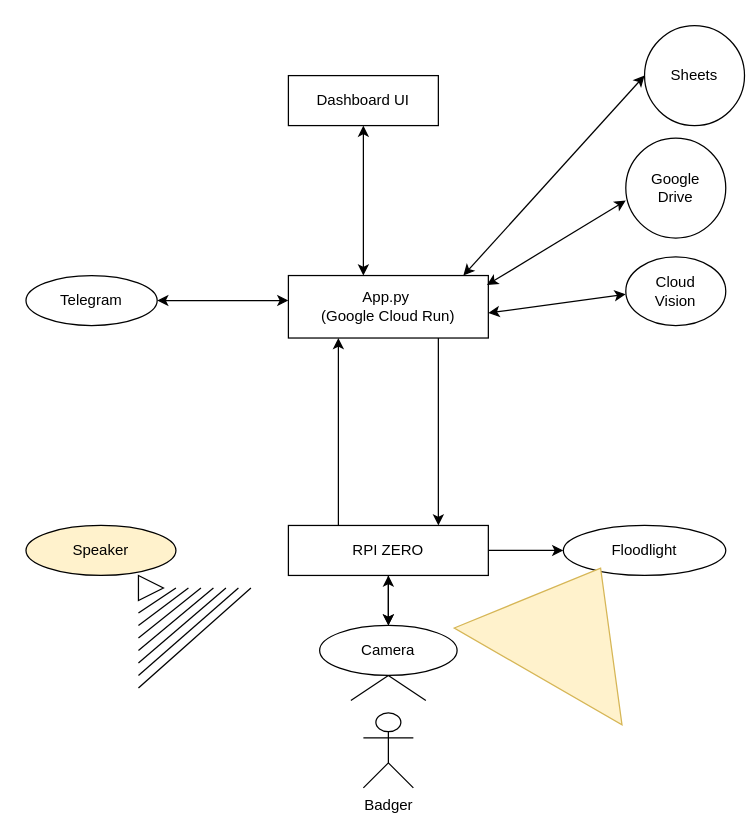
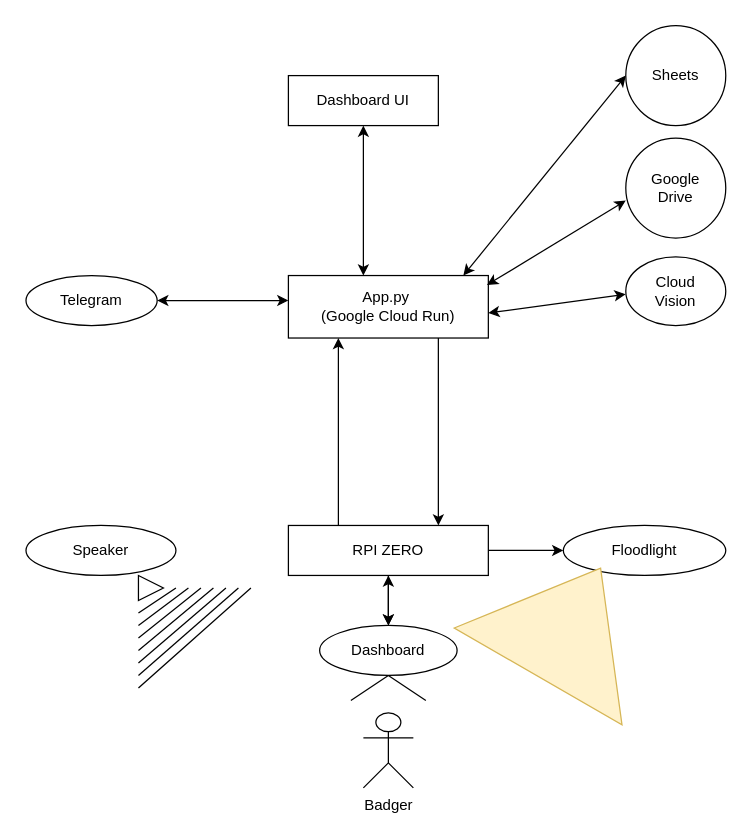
  <mxCell id="0" />
  <mxCell id="1" parent="0" />
  <mxCell id="2" style="edgeStyle=orthogonalEdgeStyle;rounded=0;orthogonalLoop=1;jettySize=auto;html=1;entryX=0;entryY=0.5;entryDx=0;entryDy=0;" edge="1" parent="1" source="5" target="14"><mxGeometry relative="1" as="geometry" /></mxCell>
  <mxCell id="3" style="edgeStyle=orthogonalEdgeStyle;rounded=0;orthogonalLoop=1;jettySize=auto;html=1;" edge="1" parent="1" source="5" target="6"><mxGeometry relative="1" as="geometry" /></mxCell>
  <mxCell id="4" style="edgeStyle=orthogonalEdgeStyle;rounded=0;orthogonalLoop=1;jettySize=auto;html=1;exitX=0.25;exitY=0;exitDx=0;exitDy=0;entryX=0.25;entryY=1;entryDx=0;entryDy=0;" edge="1" parent="1" source="5" target="12"><mxGeometry relative="1" as="geometry" /></mxCell>
  <mxCell id="5" value="RPI ZERO" style="rounded=0;whiteSpace=wrap;html=1;" vertex="1" parent="1"><mxGeometry x="230" y="420" width="160" height="40" as="geometry" /></mxCell>
- <mxCell id="6" value="Camera" style="ellipse;whiteSpace=wrap;html=1;" vertex="1" parent="1"><mxGeometry x="255" y="500" width="110" height="40" as="geometry" /></mxCell>
+ <mxCell id="6" value="Dashboard" style="ellipse;whiteSpace=wrap;html=1;" vertex="1" parent="1"><mxGeometry x="255" y="500" width="110" height="40" as="geometry" /></mxCell>
  <mxCell id="7" value="" style="endArrow=classic;startArrow=classic;html=1;rounded=0;exitX=0.5;exitY=0;exitDx=0;exitDy=0;" edge="1" parent="1" source="6"><mxGeometry width="50" height="50" relative="1" as="geometry"><mxPoint x="260" y="510" as="sourcePoint" /><mxPoint x="310" y="460" as="targetPoint" /></mxGeometry></mxCell>
  <mxCell id="8" value="Badger" style="shape=umlActor;verticalLabelPosition=bottom;verticalAlign=top;html=1;outlineConnect=0;" vertex="1" parent="1"><mxGeometry x="290" y="570" width="40" height="60" as="geometry" /></mxCell>
  <mxCell id="9" value="" style="endArrow=none;html=1;rounded=0;" edge="1" parent="1"><mxGeometry width="50" height="50" relative="1" as="geometry"><mxPoint x="280" y="560" as="sourcePoint" /><mxPoint x="310" y="540" as="targetPoint" /></mxGeometry></mxCell>
  <mxCell id="10" value="" style="endArrow=none;html=1;rounded=0;entryX=0.5;entryY=1;entryDx=0;entryDy=0;" edge="1" parent="1" target="6"><mxGeometry width="50" height="50" relative="1" as="geometry"><mxPoint x="340" y="560" as="sourcePoint" /><mxPoint x="320" y="550" as="targetPoint" /></mxGeometry></mxCell>
  <mxCell id="11" style="edgeStyle=orthogonalEdgeStyle;rounded=0;orthogonalLoop=1;jettySize=auto;html=1;exitX=0.75;exitY=1;exitDx=0;exitDy=0;entryX=0.75;entryY=0;entryDx=0;entryDy=0;" edge="1" parent="1" source="12" target="5"><mxGeometry relative="1" as="geometry" /></mxCell>
  <mxCell id="12" value="App.py&amp;nbsp;&lt;div&gt;(Google Cloud Run)&lt;/div&gt;" style="rounded=0;whiteSpace=wrap;html=1;" vertex="1" parent="1"><mxGeometry x="230" y="220" width="160" height="50" as="geometry" /></mxCell>
- <mxCell id="13" value="Speaker" style="ellipse;whiteSpace=wrap;html=1;fillColor=#fff2cc;" vertex="1" parent="1"><mxGeometry x="20" y="420" width="120" height="40" as="geometry" /></mxCell>
+ <mxCell id="13" value="Speaker" style="ellipse;whiteSpace=wrap;html=1;" vertex="1" parent="1"><mxGeometry x="20" y="420" width="120" height="40" as="geometry" /></mxCell>
  <mxCell id="14" value="Floodlight" style="ellipse;whiteSpace=wrap;html=1;" vertex="1" parent="1"><mxGeometry x="450" y="420" width="130" height="40" as="geometry" /></mxCell>
  <mxCell id="15" value="Cloud&lt;div&gt;Vision&lt;/div&gt;" style="ellipse;whiteSpace=wrap;html=1;aspect=fixed;" vertex="1" parent="1"><mxGeometry x="500" y="205" width="80" height="55" as="geometry" /></mxCell>
  <mxCell id="16" value="Google&lt;div&gt;Drive&lt;/div&gt;" style="ellipse;whiteSpace=wrap;html=1;aspect=fixed;" vertex="1" parent="1"><mxGeometry x="500" y="110" width="80" height="80" as="geometry" /></mxCell>
  <mxCell id="17" value="" style="endArrow=classic;startArrow=classic;html=1;rounded=0;entryX=-0.002;entryY=0.544;entryDx=0;entryDy=0;entryPerimeter=0;" edge="1" parent="1" target="15"><mxGeometry width="50" height="50" relative="1" as="geometry"><mxPoint x="390" y="250" as="sourcePoint" /><mxPoint x="440" y="200" as="targetPoint" /></mxGeometry></mxCell>
  <mxCell id="18" value="" style="endArrow=classic;startArrow=classic;html=1;rounded=0;exitX=0.993;exitY=0.151;exitDx=0;exitDy=0;exitPerimeter=0;" edge="1" parent="1" source="12"><mxGeometry width="50" height="50" relative="1" as="geometry"><mxPoint x="450" y="210" as="sourcePoint" /><mxPoint x="500" y="160" as="targetPoint" /></mxGeometry></mxCell>
- <mxCell id="19" value="Sheets" style="ellipse;whiteSpace=wrap;html=1;aspect=fixed;" vertex="1" parent="1"><mxGeometry x="515" y="20" width="80" height="80" as="geometry" /></mxCell>
+ <mxCell id="19" value="Sheets" style="ellipse;whiteSpace=wrap;html=1;aspect=fixed;" vertex="1" parent="1"><mxGeometry x="500" y="20" width="80" height="80" as="geometry" /></mxCell>
  <mxCell id="20" value="" style="endArrow=classic;startArrow=classic;html=1;rounded=0;entryX=0;entryY=0.5;entryDx=0;entryDy=0;" edge="1" parent="1" target="19"><mxGeometry width="50" height="50" relative="1" as="geometry"><mxPoint x="370" y="220" as="sourcePoint" /><mxPoint x="420" y="170" as="targetPoint" /></mxGeometry></mxCell>
  <mxCell id="21" value="Dashboard UI" style="rounded=0;whiteSpace=wrap;html=1;" vertex="1" parent="1"><mxGeometry x="230" y="60" width="120" height="40" as="geometry" /></mxCell>
  <mxCell id="22" value="" style="endArrow=classic;startArrow=classic;html=1;rounded=0;exitX=0.375;exitY=0;exitDx=0;exitDy=0;exitPerimeter=0;" edge="1" parent="1" source="12"><mxGeometry width="50" height="50" relative="1" as="geometry"><mxPoint x="240" y="150" as="sourcePoint" /><mxPoint x="290" y="100" as="targetPoint" /></mxGeometry></mxCell>
  <mxCell id="23" value="Telegram" style="ellipse;whiteSpace=wrap;html=1;" vertex="1" parent="1"><mxGeometry x="20" y="220" width="105" height="40" as="geometry" /></mxCell>
  <mxCell id="24" value="" style="endArrow=classic;startArrow=classic;html=1;rounded=0;exitX=1;exitY=0.5;exitDx=0;exitDy=0;" edge="1" parent="1" source="23"><mxGeometry width="50" height="50" relative="1" as="geometry"><mxPoint x="180" y="290" as="sourcePoint" /><mxPoint x="230" y="240" as="targetPoint" /></mxGeometry></mxCell>
  <mxCell id="25" value="" style="triangle;whiteSpace=wrap;html=1;rotation=-60;fillColor=#fff2cc;strokeColor=#d6b656;" vertex="1" parent="1"><mxGeometry x="404.84" y="420" width="100" height="155" as="geometry" /></mxCell>
  <mxCell id="26" value="" style="endArrow=none;html=1;rounded=0;" edge="1" parent="1"><mxGeometry width="50" height="50" relative="1" as="geometry"><mxPoint x="110" y="490" as="sourcePoint" /><mxPoint x="140" y="470" as="targetPoint" /></mxGeometry></mxCell>
  <mxCell id="27" value="" style="endArrow=none;html=1;rounded=0;" edge="1" parent="1"><mxGeometry width="50" height="50" relative="1" as="geometry"><mxPoint x="110" y="500" as="sourcePoint" /><mxPoint x="150" y="470" as="targetPoint" /></mxGeometry></mxCell>
  <mxCell id="28" value="" style="endArrow=none;html=1;rounded=0;" edge="1" parent="1"><mxGeometry width="50" height="50" relative="1" as="geometry"><mxPoint x="110" y="510" as="sourcePoint" /><mxPoint x="160" y="470" as="targetPoint" /></mxGeometry></mxCell>
  <mxCell id="29" value="" style="endArrow=none;html=1;rounded=0;" edge="1" parent="1"><mxGeometry width="50" height="50" relative="1" as="geometry"><mxPoint x="110" y="520" as="sourcePoint" /><mxPoint x="170" y="470" as="targetPoint" /></mxGeometry></mxCell>
  <mxCell id="30" value="" style="endArrow=none;html=1;rounded=0;" edge="1" parent="1"><mxGeometry width="50" height="50" relative="1" as="geometry"><mxPoint x="110" y="530" as="sourcePoint" /><mxPoint x="180" y="470" as="targetPoint" /></mxGeometry></mxCell>
  <mxCell id="31" value="" style="endArrow=none;html=1;rounded=0;" edge="1" parent="1"><mxGeometry width="50" height="50" relative="1" as="geometry"><mxPoint x="110" y="540" as="sourcePoint" /><mxPoint x="190" y="470" as="targetPoint" /></mxGeometry></mxCell>
  <mxCell id="32" value="" style="endArrow=none;html=1;rounded=0;" edge="1" parent="1"><mxGeometry width="50" height="50" relative="1" as="geometry"><mxPoint x="110" y="550" as="sourcePoint" /><mxPoint x="200" y="470" as="targetPoint" /></mxGeometry></mxCell>
  <mxCell id="33" value="" style="triangle;whiteSpace=wrap;html=1;rotation=0;" vertex="1" parent="1"><mxGeometry x="110" y="460" width="20" height="20" as="geometry" /></mxCell>
